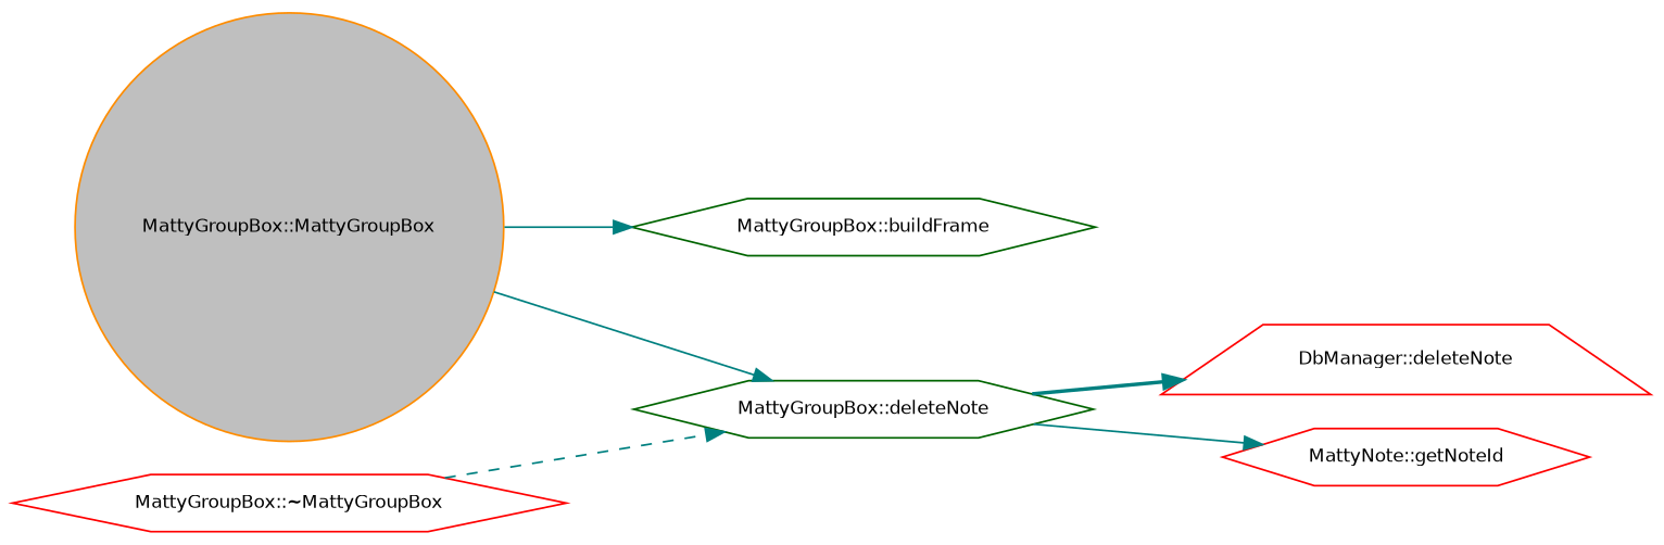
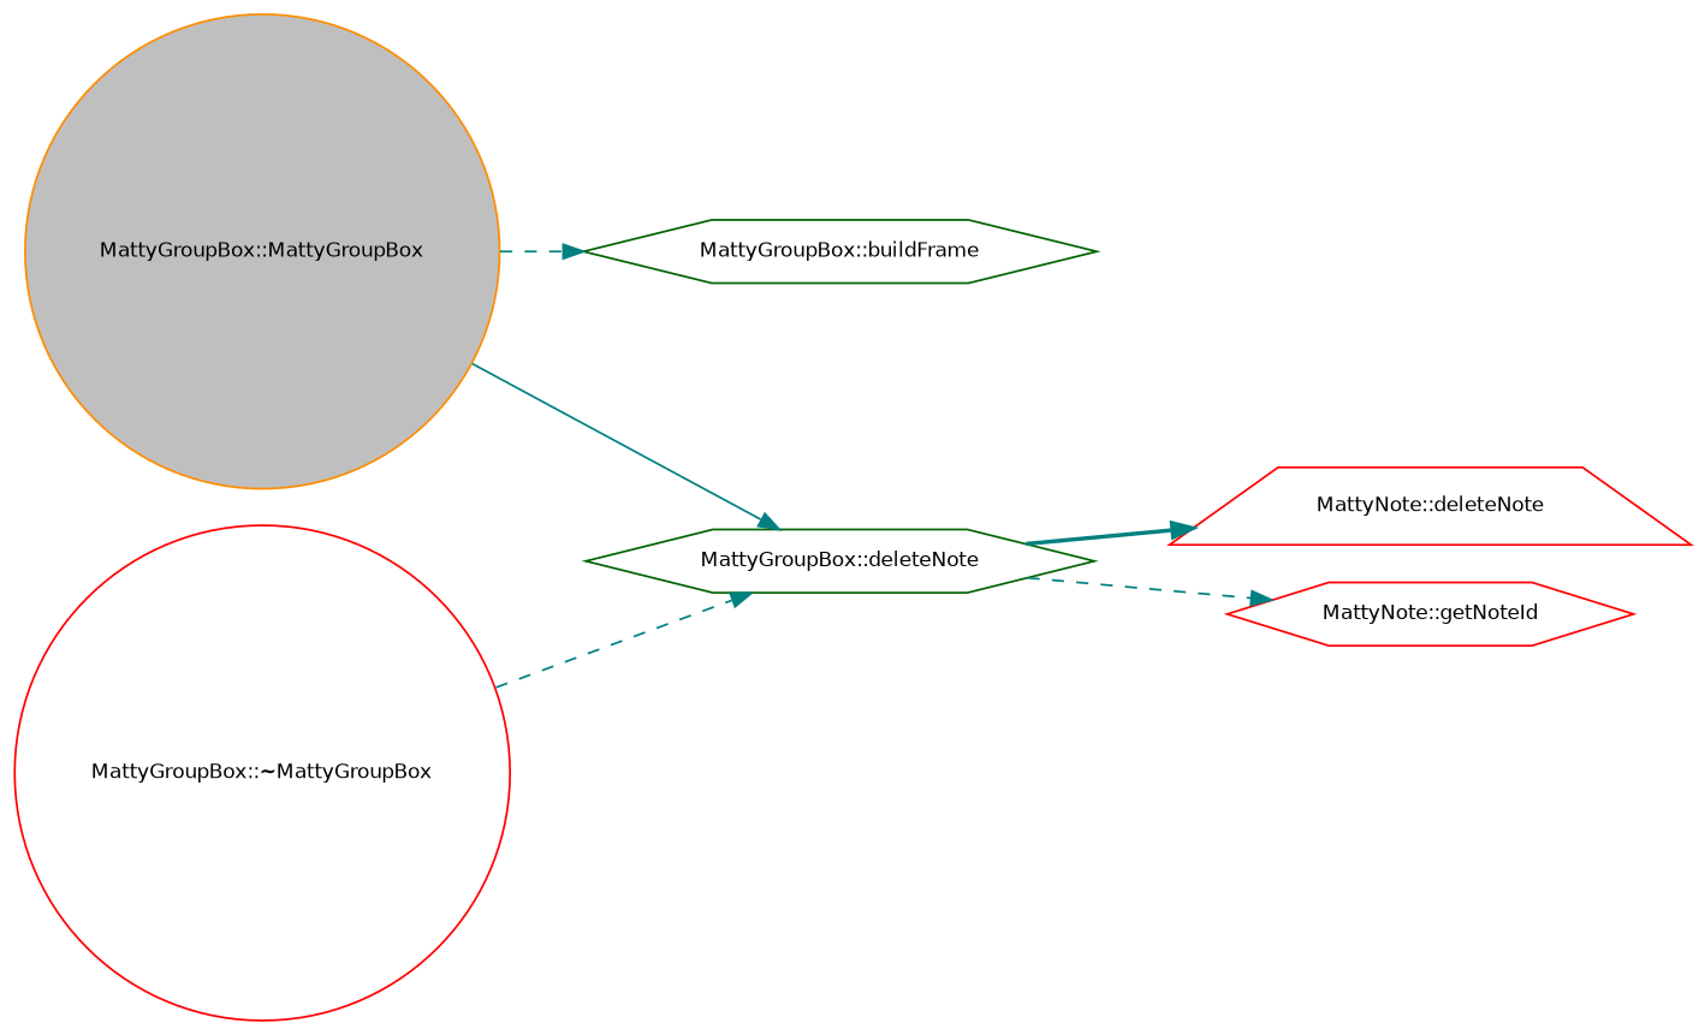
  digraph {
    rankdir=LR
    node [color=red fillcolor=white fontname=Helvetica fontsize=10 shape=hexagon style=filled]
    edge [color=teal fontname=Helvetica fontsize=10 labelfontname=Helvetica labelfontsize=10 style=solid]
    n1 [color=darkorange fillcolor=grey75 fontcolor=black height=0.2 label="MattyGroupBox::MattyGroupBox" shape=circle width=0.4]
    n2 [color=darkgreen height=0.2 label="MattyGroupBox::buildFrame" width=0.4]
    n3 [color=darkgreen height=0.2 label="MattyGroupBox::deleteNote" width=0.4]
-   n4 [height=0.2 label="DbManager::deleteNote" shape=trapezium width=0.4]
+   n4 [height=0.2 label="MattyNote::deleteNote" shape=trapezium width=0.4]
    n5 [height=0.2 label="MattyNote::getNoteId" width=0.4]
-   n6 [height=0.2 label="MattyGroupBox::~MattyGroupBox" width=0.4]
-   n1 -> n2
+   n6 [height=0.2 label="MattyGroupBox::~MattyGroupBox" shape=circle width=0.4]
+   n1 -> n2 [style=dashed]
    n1 -> n3
    n3 -> n4 [style=bold]
-   n3 -> n5
+   n3 -> n5 [style=dashed]
    n6 -> n3 [style=dashed]
  }
